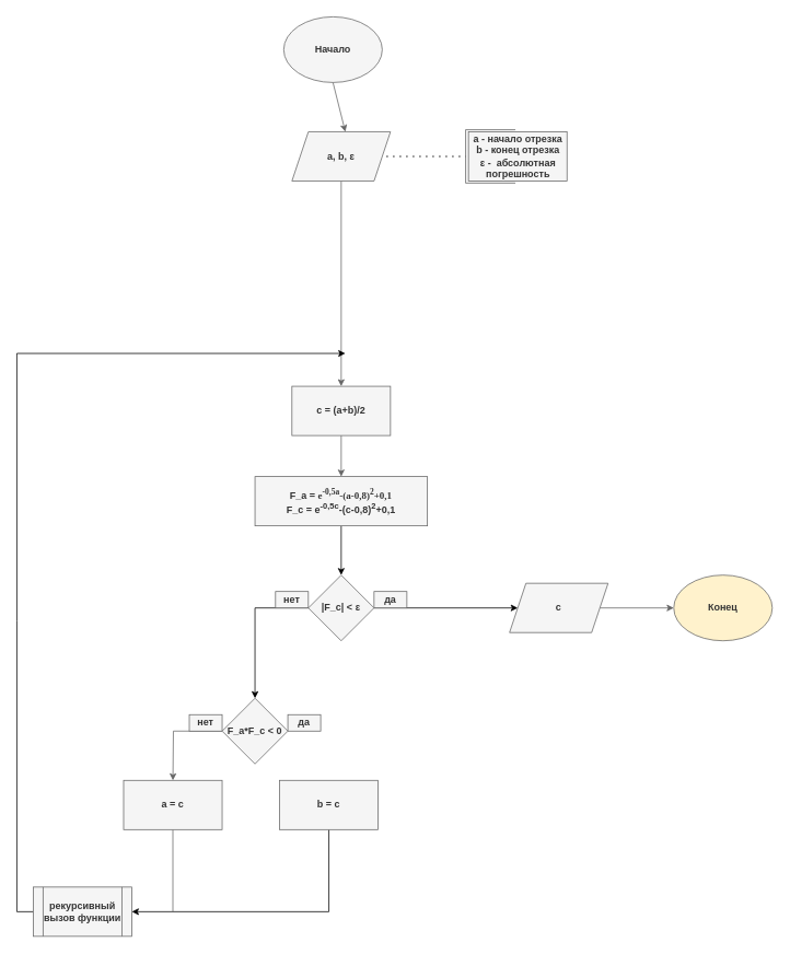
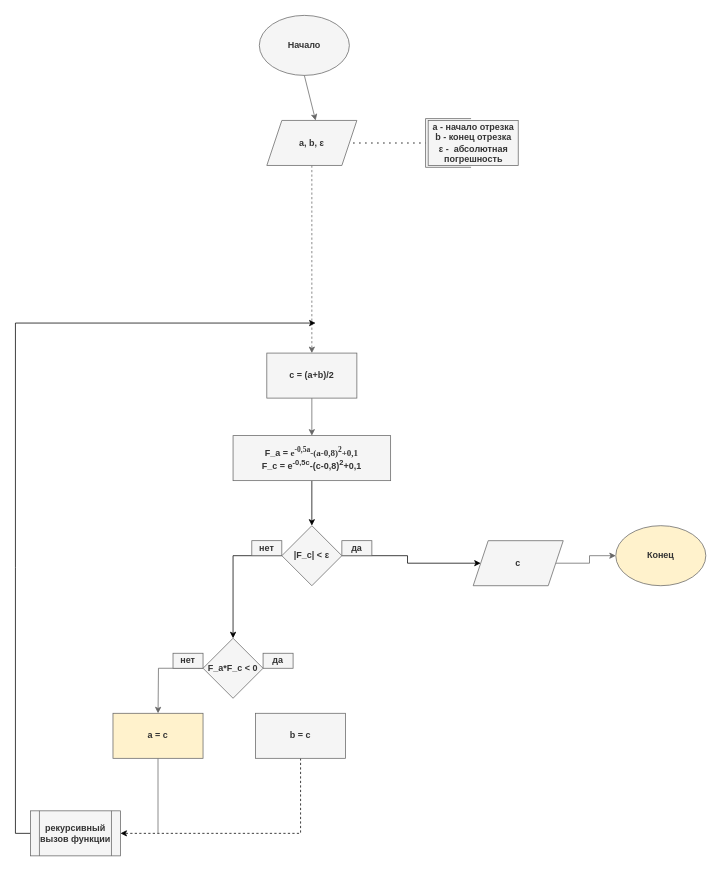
  <mxCell id="0" />
  <mxCell id="1" parent="0" />
  <mxCell id="2" value="Начало" style="ellipse;whiteSpace=wrap;html=1;fontStyle=1;fillColor=#f5f5f5;strokeColor=#666666;fontColor=#333333;" parent="1" vertex="1"><mxGeometry x="345" y="20" width="120" height="80" as="geometry" /></mxCell>
  <mxCell id="3" value="" style="endArrow=classic;html=1;exitX=0.5;exitY=1;exitDx=0;exitDy=0;fontStyle=0;fillColor=#f5f5f5;strokeColor=#666666;" parent="1" source="2" edge="1"><mxGeometry width="50" height="50" relative="1" as="geometry"><mxPoint x="420" y="270" as="sourcePoint" /><mxPoint x="420" y="160" as="targetPoint" /></mxGeometry></mxCell>
- <mxCell id="4" value="" style="edgeStyle=orthogonalEdgeStyle;rounded=0;orthogonalLoop=1;jettySize=auto;html=1;endArrow=classic;endFill=1;fontStyle=0;fillColor=#f5f5f5;strokeColor=#666666;entryX=0.5;entryY=0;entryDx=0;entryDy=0;" parent="1" source="5" target="10" edge="1"><mxGeometry relative="1" as="geometry"><mxPoint x="415" y="360" as="targetPoint" /></mxGeometry></mxCell>
+ <mxCell id="4" value="" style="edgeStyle=orthogonalEdgeStyle;rounded=0;orthogonalLoop=1;jettySize=auto;html=1;endArrow=classic;endFill=1;fontStyle=0;fillColor=#f5f5f5;strokeColor=#666666;entryX=0.5;entryY=0;entryDx=0;entryDy=0;dashed=1;" parent="1" source="5" target="10" edge="1"><mxGeometry relative="1" as="geometry"><mxPoint x="415" y="360" as="targetPoint" /></mxGeometry></mxCell>
  <mxCell id="5" value="&lt;font style=&quot;font-size: 12px&quot;&gt;a, b, &lt;span style=&quot;line-height: 107%&quot;&gt;ɛ&lt;/span&gt;&lt;/font&gt;" style="shape=parallelogram;perimeter=parallelogramPerimeter;whiteSpace=wrap;html=1;fixedSize=1;fontStyle=1;fillColor=#f5f5f5;strokeColor=#666666;fontColor=#333333;" parent="1" vertex="1"><mxGeometry x="355" y="160" width="120" height="60" as="geometry" /></mxCell>
  <mxCell id="6" value="" style="endArrow=none;dashed=1;html=1;dashPattern=1 3;strokeWidth=2;fontStyle=1;fillColor=#f5f5f5;strokeColor=#666666;" parent="1" edge="1"><mxGeometry width="50" height="50" relative="1" as="geometry"><mxPoint x="470" y="190" as="sourcePoint" /><mxPoint x="570" y="190" as="targetPoint" /></mxGeometry></mxCell>
  <mxCell id="7" value="" style="shape=partialRectangle;whiteSpace=wrap;html=1;bottom=1;right=1;left=1;top=0;fillColor=#f5f5f5;routingCenterX=-0.5;rotation=90;fontStyle=1;strokeColor=#666666;fontColor=#333333;" parent="1" vertex="1"><mxGeometry x="564" y="160" width="65" height="60" as="geometry" /></mxCell>
  <mxCell id="8" value="a - начало отрезка&lt;br&gt;b - конец отрезка&lt;br&gt;&lt;span style=&quot;line-height: 107%&quot;&gt;&lt;font style=&quot;font-size: 12px&quot;&gt;ɛ -&amp;nbsp; абсолютная&lt;br&gt;погрешность&lt;/font&gt;&lt;/span&gt;" style="text;html=1;align=center;verticalAlign=middle;resizable=0;points=[];autosize=1;fontStyle=1;fillColor=#f5f5f5;strokeColor=#666666;fontColor=#333333;" parent="1" vertex="1"><mxGeometry x="570" y="160" width="120" height="60" as="geometry" /></mxCell>
  <mxCell id="9" value="" style="edgeStyle=orthogonalEdgeStyle;rounded=0;orthogonalLoop=1;jettySize=auto;html=1;fontStyle=1;fillColor=#f5f5f5;strokeColor=#666666;" parent="1" source="10" target="12" edge="1"><mxGeometry relative="1" as="geometry" /></mxCell>
  <mxCell id="10" value="c = (a+b)/2" style="rounded=0;whiteSpace=wrap;html=1;fontStyle=1;fillColor=#f5f5f5;strokeColor=#666666;fontColor=#333333;" parent="1" vertex="1"><mxGeometry x="355" y="470" width="120" height="60" as="geometry" /></mxCell>
  <mxCell id="11" value="" style="edgeStyle=orthogonalEdgeStyle;rounded=0;orthogonalLoop=1;jettySize=auto;html=1;endArrow=classic;endFill=1;fontStyle=1" parent="1" source="12" target="26" edge="1"><mxGeometry relative="1" as="geometry" /></mxCell>
  <mxCell id="12" value="&lt;font style=&quot;font-size: 12px&quot;&gt;F_a =&amp;nbsp;&lt;span lang=&quot;EN-US&quot; style=&quot;line-height: 107%&quot;&gt;&lt;font face=&quot;times new roman, serif&quot;&gt;e&lt;/font&gt;&lt;sup style=&quot;font-family: &amp;quot;times new roman&amp;quot; , serif&quot;&gt;-0,5a&lt;/sup&gt;&lt;font face=&quot;times new roman, serif&quot;&gt;-(a-0,8)&lt;/font&gt;&lt;sup style=&quot;font-family: &amp;quot;times new roman&amp;quot; , serif&quot;&gt;2&lt;/sup&gt;&lt;font face=&quot;times new roman, serif&quot;&gt;+0,1&lt;/font&gt;&lt;br&gt;F_c = e&lt;sup&gt;-0,5c&lt;/sup&gt;-(c-0,8)&lt;sup&gt;2&lt;/sup&gt;+0,1&lt;br&gt;&lt;/span&gt;&lt;/font&gt;" style="rounded=0;whiteSpace=wrap;html=1;fontStyle=1;fillColor=#f5f5f5;strokeColor=#666666;fontColor=#333333;" parent="1" vertex="1"><mxGeometry x="310" y="580" width="210" height="60" as="geometry" /></mxCell>
  <mxCell id="13" style="edgeStyle=orthogonalEdgeStyle;rounded=0;orthogonalLoop=1;jettySize=auto;html=1;exitX=0;exitY=0.5;exitDx=0;exitDy=0;fontStyle=1;fillColor=#f5f5f5;strokeColor=#666666;" parent="1" source="14" edge="1"><mxGeometry relative="1" as="geometry"><mxPoint x="210.059" y="950" as="targetPoint" /></mxGeometry></mxCell>
  <mxCell id="14" value="F_a*F_c &amp;lt; 0" style="rhombus;whiteSpace=wrap;html=1;fontStyle=1;fillColor=#f5f5f5;strokeColor=#666666;fontColor=#333333;" parent="1" vertex="1"><mxGeometry x="270" y="850" width="80" height="80" as="geometry" /></mxCell>
- <mxCell id="15" style="edgeStyle=orthogonalEdgeStyle;rounded=0;orthogonalLoop=1;jettySize=auto;html=1;entryX=1;entryY=0.5;entryDx=0;entryDy=0;endArrow=classic;endFill=1;fontStyle=1" parent="1" source="16" target="30" edge="1"><mxGeometry relative="1" as="geometry"><Array as="points"><mxPoint x="400" y="1110" /></Array></mxGeometry></mxCell>
+ <mxCell id="15" style="edgeStyle=orthogonalEdgeStyle;rounded=0;orthogonalLoop=1;jettySize=auto;html=1;entryX=1;entryY=0.5;entryDx=0;entryDy=0;endArrow=classic;endFill=1;fontStyle=1;dashed=1;" parent="1" source="16" target="30" edge="1"><mxGeometry relative="1" as="geometry"><Array as="points"><mxPoint x="400" y="1110" /></Array></mxGeometry></mxCell>
  <mxCell id="16" value="b = c" style="rounded=0;whiteSpace=wrap;html=1;fontStyle=1;fillColor=#f5f5f5;strokeColor=#666666;fontColor=#333333;" parent="1" vertex="1"><mxGeometry x="340" y="950" width="120" height="60" as="geometry" /></mxCell>
  <mxCell id="17" style="edgeStyle=orthogonalEdgeStyle;rounded=0;orthogonalLoop=1;jettySize=auto;html=1;endArrow=none;endFill=0;fontStyle=1;fillColor=#f5f5f5;strokeColor=#666666;" parent="1" edge="1"><mxGeometry relative="1" as="geometry"><mxPoint x="210" y="1110" as="targetPoint" /><mxPoint x="210" y="1010" as="sourcePoint" /></mxGeometry></mxCell>
- <mxCell id="18" value="a = c" style="rounded=0;whiteSpace=wrap;html=1;fontStyle=1;fillColor=#f5f5f5;strokeColor=#666666;fontColor=#333333;" parent="1" vertex="1"><mxGeometry x="150" y="950" width="120" height="60" as="geometry" /></mxCell>
+ <mxCell id="18" value="a = c" style="rounded=0;whiteSpace=wrap;html=1;fontStyle=1;fillColor=#fff2cc;strokeColor=#666666;fontColor=#333333;" parent="1" vertex="1"><mxGeometry x="150" y="950" width="120" height="60" as="geometry" /></mxCell>
  <mxCell id="19" value="да" style="text;html=1;strokeColor=#666666;fillColor=#f5f5f5;align=center;verticalAlign=middle;whiteSpace=wrap;rounded=0;fontStyle=1;fontColor=#333333;" parent="1" vertex="1"><mxGeometry x="350" y="870" width="40" height="20" as="geometry" /></mxCell>
  <mxCell id="20" value="нет" style="text;html=1;strokeColor=#666666;fillColor=#f5f5f5;align=center;verticalAlign=middle;whiteSpace=wrap;rounded=0;fontStyle=1;fontColor=#333333;" parent="1" vertex="1"><mxGeometry x="230" y="870" width="40" height="20" as="geometry" /></mxCell>
  <mxCell id="21" value="" style="edgeStyle=orthogonalEdgeStyle;rounded=0;orthogonalLoop=1;jettySize=auto;html=1;endArrow=classic;endFill=1;fontStyle=1;fillColor=#f5f5f5;strokeColor=#666666;" parent="1" source="22" target="23" edge="1"><mxGeometry relative="1" as="geometry" /></mxCell>
- <mxCell id="22" value="c" style="shape=parallelogram;perimeter=parallelogramPerimeter;whiteSpace=wrap;html=1;fixedSize=1;fontStyle=1;fillColor=#f5f5f5;strokeColor=#666666;fontColor=#333333;" parent="1" vertex="1"><mxGeometry x="620" y="710" width="120" height="60" as="geometry" /></mxCell>
+ <mxCell id="22" value="c" style="shape=parallelogram;perimeter=parallelogramPerimeter;whiteSpace=wrap;html=1;fixedSize=1;fontStyle=1;fillColor=#f5f5f5;strokeColor=#666666;fontColor=#333333;" parent="1" vertex="1"><mxGeometry x="630" y="720" width="120" height="60" as="geometry" /></mxCell>
  <mxCell id="23" value="Конец" style="ellipse;whiteSpace=wrap;html=1;fontStyle=1;fillColor=#fff2cc;strokeColor=#666666;fontColor=#333333;" parent="1" vertex="1"><mxGeometry x="820" y="700" width="120" height="80" as="geometry" /></mxCell>
  <mxCell id="24" value="" style="edgeStyle=orthogonalEdgeStyle;rounded=0;orthogonalLoop=1;jettySize=auto;html=1;endArrow=classic;endFill=1;exitX=0;exitY=0.5;exitDx=0;exitDy=0;fontStyle=1" parent="1" source="26" target="14" edge="1"><mxGeometry relative="1" as="geometry" /></mxCell>
  <mxCell id="25" style="edgeStyle=orthogonalEdgeStyle;rounded=0;orthogonalLoop=1;jettySize=auto;html=1;endArrow=classic;endFill=1;entryX=0;entryY=0.5;entryDx=0;entryDy=0;fontStyle=1" parent="1" source="26" target="22" edge="1"><mxGeometry relative="1" as="geometry"><mxPoint x="600" y="740" as="targetPoint" /></mxGeometry></mxCell>
  <mxCell id="26" value="|F_c| &amp;lt;&amp;nbsp;ɛ" style="rhombus;whiteSpace=wrap;html=1;fontStyle=1;fillColor=#f5f5f5;strokeColor=#666666;fontColor=#333333;" parent="1" vertex="1"><mxGeometry x="375" y="700" width="80" height="80" as="geometry" /></mxCell>
  <mxCell id="27" value="да" style="text;html=1;strokeColor=#666666;fillColor=#f5f5f5;align=center;verticalAlign=middle;whiteSpace=wrap;rounded=0;fontColor=#333333;fontStyle=1" parent="1" vertex="1"><mxGeometry x="455" y="720" width="40" height="20" as="geometry" /></mxCell>
  <mxCell id="28" value="нет" style="text;html=1;strokeColor=#666666;fillColor=#f5f5f5;align=center;verticalAlign=middle;whiteSpace=wrap;rounded=0;fontStyle=1;fontColor=#333333;" parent="1" vertex="1"><mxGeometry x="335" y="720" width="40" height="20" as="geometry" /></mxCell>
  <mxCell id="29" style="edgeStyle=orthogonalEdgeStyle;rounded=0;orthogonalLoop=1;jettySize=auto;html=1;exitX=0;exitY=0.5;exitDx=0;exitDy=0;endArrow=none;endFill=0;" parent="1" source="30" edge="1"><mxGeometry relative="1" as="geometry"><mxPoint y="430" as="targetPoint" x="20" /></mxGeometry></mxCell>
  <mxCell id="30" value="рекурсивный вызов функции" style="shape=process;whiteSpace=wrap;html=1;backgroundOutline=1;fontStyle=1;fillColor=#f5f5f5;strokeColor=#666666;fontColor=#333333;" parent="1" vertex="1"><mxGeometry x="40" y="1080" width="120" height="60" as="geometry" /></mxCell>
  <mxCell id="31" value="" style="endArrow=classic;html=1;" parent="1" edge="1"><mxGeometry width="50" height="50" relative="1" as="geometry"><mxPoint y="430" as="sourcePoint" x="20" /><mxPoint x="420" y="430" as="targetPoint" /></mxGeometry></mxCell>
